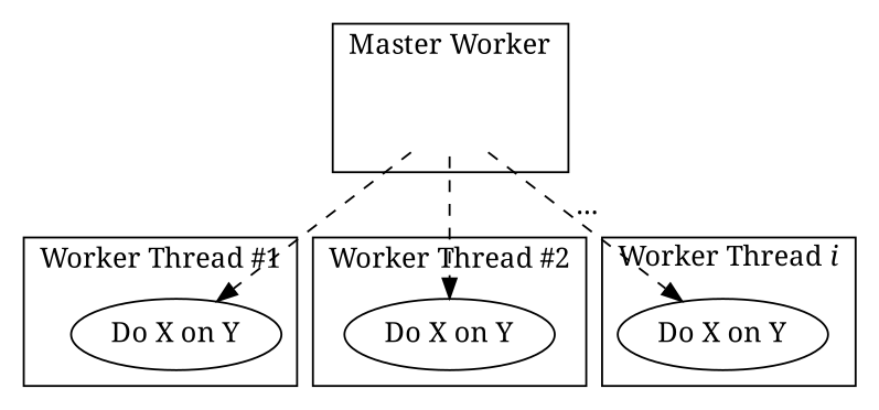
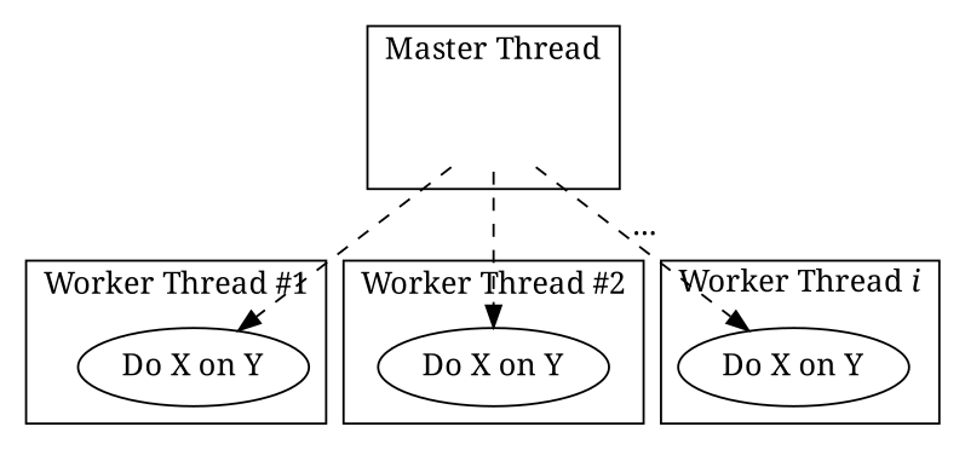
  digraph {
    fontname="Noto Serif"
    node [fontname="Noto Serif"]
    edge [style=dashed fontname="Noto Serif"]
    master [style=invis]
    n2 [label="Do X on Y"]
    n3 [label="Do X on Y"]
    n4 [label="Do X on Y"]
    subgraph cluster_1 {
-     label="Master Worker"
+     label="Master Thread"
      master
    }
    subgraph cluster_2 {
      label="Worker Thread #1"
      n2
    }
    subgraph cluster_3 {
      label="Worker Thread #2"
      n3
    }
    subgraph cluster_4 {
      label=<Worker Thread <I>i</I>>
      n4
    }
    master -> n2
    master -> n3
    master -> n4 [label="..."]
  }
